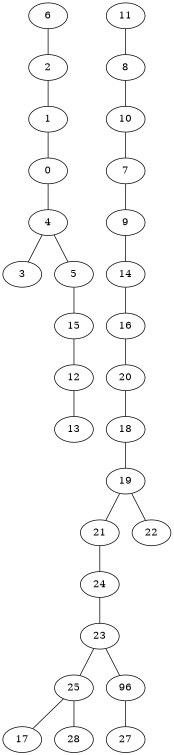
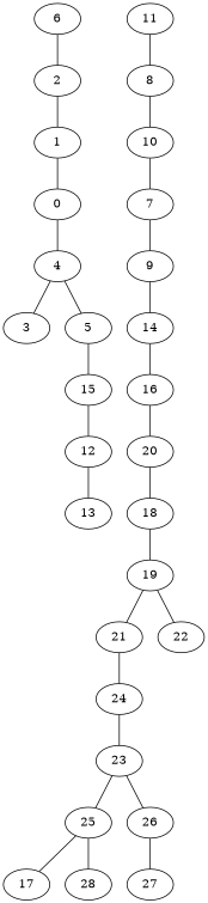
  graph {
    6
    2
    1
    0
    4
    3
    5
    15
    12
    13
    11
    8
    10
    7
    9
    14
    16
    20
    18
    19
    21
    22
    24
    23
    25
-   26 [label=96]
+   26
    17
    28
    27
    6 -- 2
    2 -- 1
    1 -- 0
    0 -- 4
    4 -- 3
    4 -- 5
    5 -- 15
    15 -- 12
    12 -- 13
    11 -- 8
    8 -- 10
    10 -- 7
    7 -- 9
    9 -- 14
    14 -- 16
    16 -- 20
    20 -- 18
    18 -- 19
    19 -- 21
    19 -- 22
    21 -- 24
    24 -- 23
    23 -- 25
    23 -- 26
    25 -- 17
    25 -- 28
    26 -- 27
  }
